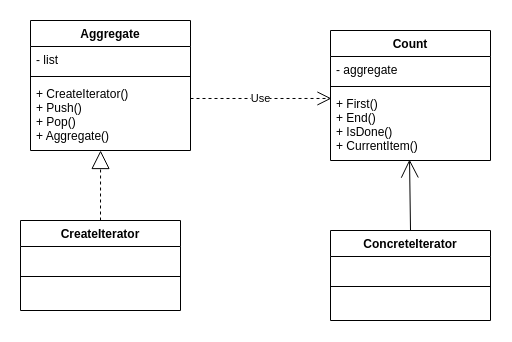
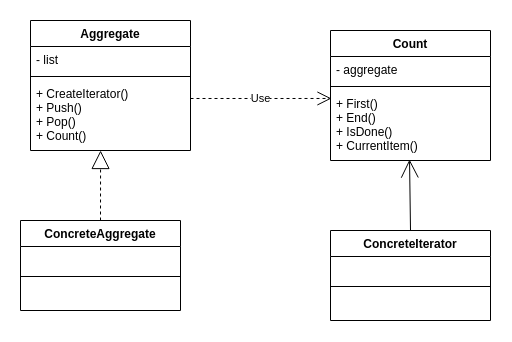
  <mxCell id="0" />
  <mxCell id="1" parent="0" />
  <mxCell id="2" value="Count" style="swimlane;fontStyle=1;align=center;verticalAlign=top;childLayout=stackLayout;horizontal=1;startSize=26;horizontalStack=0;resizeParent=1;resizeParentMax=0;resizeLast=0;collapsible=1;marginBottom=0;" parent="1" vertex="1"><mxGeometry x="330" y="30" width="160" height="130" as="geometry" /></mxCell>
  <mxCell id="3" value="- aggregate" style="text;strokeColor=none;fillColor=none;align=left;verticalAlign=top;spacingLeft=4;spacingRight=4;overflow=hidden;rotatable=0;points=[[0,0.5],[1,0.5]];portConstraint=eastwest;" parent="2" vertex="1"><mxGeometry y="26" width="160" height="26" as="geometry" /></mxCell>
  <mxCell id="4" value="" style="line;strokeWidth=1;fillColor=none;align=left;verticalAlign=middle;spacingTop=-1;spacingLeft=3;spacingRight=3;rotatable=0;labelPosition=right;points=[];portConstraint=eastwest;" parent="2" vertex="1"><mxGeometry y="52" width="160" height="8" as="geometry" /></mxCell>
  <mxCell id="5" value="+ First()&#10;+ End()&#10;+ IsDone()&#10;+ CurrentItem()" style="text;strokeColor=none;fillColor=none;align=left;verticalAlign=top;spacingLeft=4;spacingRight=4;overflow=hidden;rotatable=0;points=[[0,0.5],[1,0.5]];portConstraint=eastwest;" parent="2" vertex="1"><mxGeometry y="60" width="160" height="70" as="geometry" /></mxCell>
  <mxCell id="6" value="ConcreteIterator" style="swimlane;fontStyle=1;align=center;verticalAlign=top;childLayout=stackLayout;horizontal=1;startSize=26;horizontalStack=0;resizeParent=1;resizeParentMax=0;resizeLast=0;collapsible=1;marginBottom=0;" parent="1" vertex="1"><mxGeometry x="330" y="230" width="160" height="90" as="geometry" /></mxCell>
  <mxCell id="7" value=" " style="text;strokeColor=none;fillColor=none;align=left;verticalAlign=top;spacingLeft=4;spacingRight=4;overflow=hidden;rotatable=0;points=[[0,0.5],[1,0.5]];portConstraint=eastwest;" parent="6" vertex="1"><mxGeometry y="26" width="160" height="26" as="geometry" /></mxCell>
  <mxCell id="8" value="" style="line;strokeWidth=1;fillColor=none;align=left;verticalAlign=middle;spacingTop=-1;spacingLeft=3;spacingRight=3;rotatable=0;labelPosition=right;points=[];portConstraint=eastwest;" parent="6" vertex="1"><mxGeometry y="52" width="160" height="8" as="geometry" /></mxCell>
  <mxCell id="9" value=" " style="text;strokeColor=none;fillColor=none;align=left;verticalAlign=top;spacingLeft=4;spacingRight=4;overflow=hidden;rotatable=0;points=[[0,0.5],[1,0.5]];portConstraint=eastwest;" parent="6" vertex="1"><mxGeometry y="60" width="160" height="30" as="geometry" /></mxCell>
  <mxCell id="10" value="Aggregate" style="swimlane;fontStyle=1;align=center;verticalAlign=top;childLayout=stackLayout;horizontal=1;startSize=26;horizontalStack=0;resizeParent=1;resizeParentMax=0;resizeLast=0;collapsible=1;marginBottom=0;" parent="1" vertex="1"><mxGeometry x="30" y="20" width="160" height="130" as="geometry" /></mxCell>
  <mxCell id="11" value="- list" style="text;strokeColor=none;fillColor=none;align=left;verticalAlign=top;spacingLeft=4;spacingRight=4;overflow=hidden;rotatable=0;points=[[0,0.5],[1,0.5]];portConstraint=eastwest;" parent="10" vertex="1"><mxGeometry y="26" width="160" height="26" as="geometry" /></mxCell>
  <mxCell id="12" value="" style="line;strokeWidth=1;fillColor=none;align=left;verticalAlign=middle;spacingTop=-1;spacingLeft=3;spacingRight=3;rotatable=0;labelPosition=right;points=[];portConstraint=eastwest;" parent="10" vertex="1"><mxGeometry y="52" width="160" height="8" as="geometry" /></mxCell>
- <mxCell id="13" value="+ CreateIterator()&#10;+ Push()&#10;+ Pop()&#10;+ Aggregate()" style="text;strokeColor=none;fillColor=none;align=left;verticalAlign=top;spacingLeft=4;spacingRight=4;overflow=hidden;rotatable=0;points=[[0,0.5],[1,0.5]];portConstraint=eastwest;" parent="10" vertex="1"><mxGeometry y="60" width="160" height="70" as="geometry" /></mxCell>
- <mxCell id="14" value="CreateIterator" style="swimlane;fontStyle=1;align=center;verticalAlign=top;childLayout=stackLayout;horizontal=1;startSize=26;horizontalStack=0;resizeParent=1;resizeParentMax=0;resizeLast=0;collapsible=1;marginBottom=0;" parent="1" vertex="1"><mxGeometry x="20" y="220" width="160" height="90" as="geometry" /></mxCell>
+ <mxCell id="13" value="+ CreateIterator()&#10;+ Push()&#10;+ Pop()&#10;+ Count()" style="text;strokeColor=none;fillColor=none;align=left;verticalAlign=top;spacingLeft=4;spacingRight=4;overflow=hidden;rotatable=0;points=[[0,0.5],[1,0.5]];portConstraint=eastwest;" parent="10" vertex="1"><mxGeometry y="60" width="160" height="70" as="geometry" /></mxCell>
+ <mxCell id="14" value="ConcreteAggregate" style="swimlane;fontStyle=1;align=center;verticalAlign=top;childLayout=stackLayout;horizontal=1;startSize=26;horizontalStack=0;resizeParent=1;resizeParentMax=0;resizeLast=0;collapsible=1;marginBottom=0;" parent="1" vertex="1"><mxGeometry x="20" y="220" width="160" height="90" as="geometry" /></mxCell>
  <mxCell id="15" value=" " style="text;strokeColor=none;fillColor=none;align=left;verticalAlign=top;spacingLeft=4;spacingRight=4;overflow=hidden;rotatable=0;points=[[0,0.5],[1,0.5]];portConstraint=eastwest;" parent="14" vertex="1"><mxGeometry y="26" width="160" height="26" as="geometry" /></mxCell>
  <mxCell id="16" value="" style="line;strokeWidth=1;fillColor=none;align=left;verticalAlign=middle;spacingTop=-1;spacingLeft=3;spacingRight=3;rotatable=0;labelPosition=right;points=[];portConstraint=eastwest;" parent="14" vertex="1"><mxGeometry y="52" width="160" height="8" as="geometry" /></mxCell>
  <mxCell id="17" value=" " style="text;strokeColor=none;fillColor=none;align=left;verticalAlign=top;spacingLeft=4;spacingRight=4;overflow=hidden;rotatable=0;points=[[0,0.5],[1,0.5]];portConstraint=eastwest;" parent="14" vertex="1"><mxGeometry y="60" width="160" height="30" as="geometry" /></mxCell>
  <mxCell id="18" value="" style="endArrow=open;endSize=16;endFill=0;html=1;exitX=0.5;exitY=0;exitDx=0;exitDy=0;entryX=0.494;entryY=0.986;entryDx=0;entryDy=0;entryPerimeter=0;" parent="1" source="6" target="5" edge="1"><mxGeometry width="160" relative="1" as="geometry"><mxPoint x="370" y="170" as="sourcePoint" /><mxPoint x="530" y="170" as="targetPoint" /></mxGeometry></mxCell>
  <mxCell id="19" value="" style="endArrow=block;endSize=16;endFill=0;html=1;exitX=0.5;exitY=0;exitDx=0;exitDy=0;entryX=0.438;entryY=1;entryDx=0;entryDy=0;entryPerimeter=0;dashed=1;" parent="1" source="14" target="13" edge="1"><mxGeometry width="160" relative="1" as="geometry"><mxPoint x="420" y="240" as="sourcePoint" /><mxPoint x="419.04" y="169.02" as="targetPoint" /></mxGeometry></mxCell>
  <mxCell id="20" value="Use" style="endArrow=open;endSize=12;dashed=1;html=1;entryX=0.006;entryY=0.114;entryDx=0;entryDy=0;entryPerimeter=0;" parent="1" target="5" edge="1"><mxGeometry width="160" relative="1" as="geometry"><mxPoint x="190" y="98" as="sourcePoint" /><mxPoint x="230" y="200" as="targetPoint" /></mxGeometry></mxCell>
